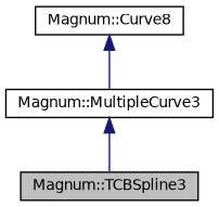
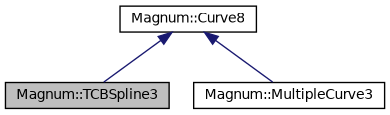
  digraph {
    node [color=black fillcolor=white fontname=Helvetica fontsize=10 shape=record style=filled]
    edge [color=midnightblue dir=back fontname=Helvetica fontsize=10 labelfontname=Helvetica labelfontsize=10 style=solid]
    n1 [fillcolor=grey75 fontcolor=black height=0.2 label="Magnum::TCBSpline3" width=0.4]
    n2 [height=0.2 label="Magnum::MultipleCurve3" width=0.4]
    n3 [height=0.2 label="Magnum::Curve8" width=0.4]
-   n2 -> n1
+   n3 -> n1
    n3 -> n2
  }
